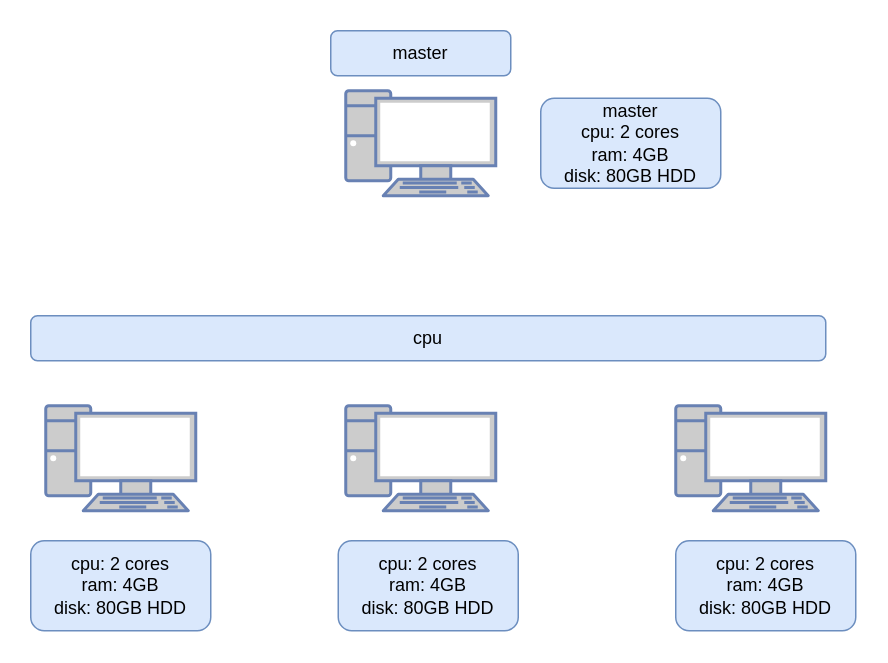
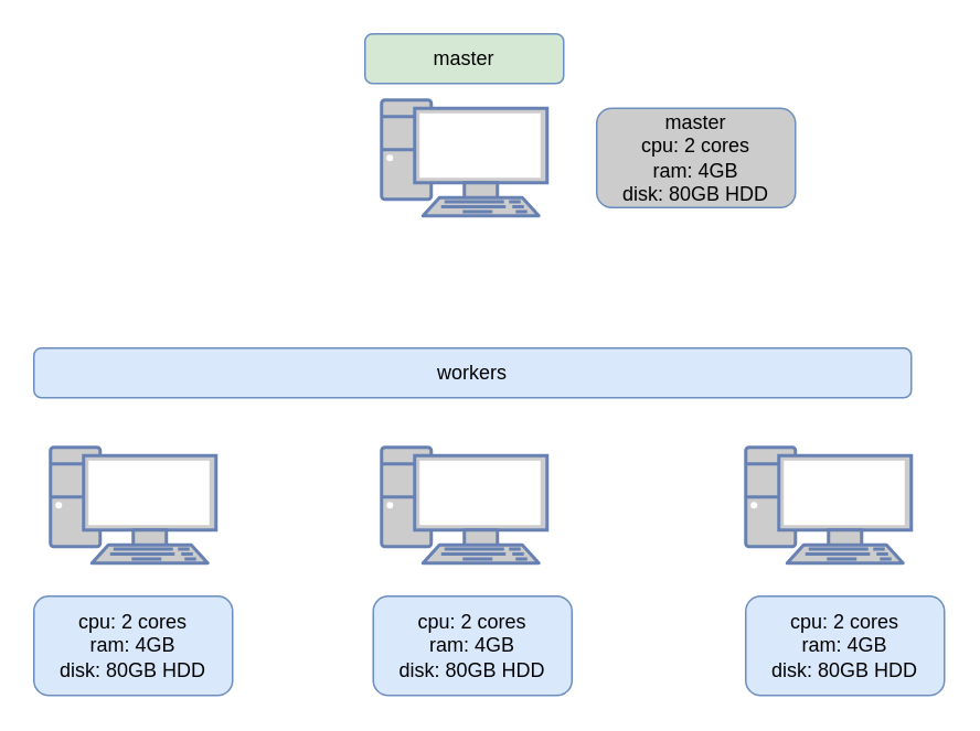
  <mxCell id="0" />
  <mxCell id="1" parent="0" />
  <mxCell id="2" value="" style="group" vertex="1" connectable="0" parent="1"><mxGeometry x="20" y="20" width="550" height="400" as="geometry" /></mxCell>
  <mxCell id="3" value="" style="fontColor=#0066CC;verticalAlign=top;verticalLabelPosition=bottom;labelPosition=center;align=center;html=1;outlineConnect=0;fillColor=#CCCCCC;strokeColor=#6881B3;gradientColor=none;gradientDirection=north;strokeWidth=2;shape=mxgraph.networks.pc;" vertex="1" parent="2"><mxGeometry x="210" y="40" width="100" height="70" as="geometry" /></mxCell>
  <mxCell id="4" value="" style="fontColor=#0066CC;verticalAlign=top;verticalLabelPosition=bottom;labelPosition=center;align=center;html=1;outlineConnect=0;fillColor=#CCCCCC;strokeColor=#6881B3;gradientColor=none;gradientDirection=north;strokeWidth=2;shape=mxgraph.networks.pc;" vertex="1" parent="2"><mxGeometry x="10" y="250" width="100" height="70" as="geometry" /></mxCell>
  <mxCell id="5" value="" style="fontColor=#0066CC;verticalAlign=top;verticalLabelPosition=bottom;labelPosition=center;align=center;html=1;outlineConnect=0;fillColor=#CCCCCC;strokeColor=#6881B3;gradientColor=none;gradientDirection=north;strokeWidth=2;shape=mxgraph.networks.pc;" vertex="1" parent="2"><mxGeometry x="210" y="250" width="100" height="70" as="geometry" /></mxCell>
  <mxCell id="6" value="" style="fontColor=#0066CC;verticalAlign=top;verticalLabelPosition=bottom;labelPosition=center;align=center;html=1;outlineConnect=0;fillColor=#CCCCCC;strokeColor=#6881B3;gradientColor=none;gradientDirection=north;strokeWidth=2;shape=mxgraph.networks.pc;" vertex="1" parent="2"><mxGeometry x="430" y="250" width="100" height="70" as="geometry" /></mxCell>
- <mxCell id="7" value="master" style="rounded=1;whiteSpace=wrap;html=1;fillColor=#dae8fc;strokeColor=#6c8ebf;" vertex="1" parent="2"><mxGeometry x="200" width="120" height="30" as="geometry" /></mxCell>
- <mxCell id="8" value="cpu" style="rounded=1;whiteSpace=wrap;html=1;fillColor=#dae8fc;strokeColor=#6c8ebf;" vertex="1" parent="2"><mxGeometry y="190" width="530" height="30" as="geometry" /></mxCell>
+ <mxCell id="7" value="master" style="rounded=1;whiteSpace=wrap;html=1;fillColor=#d5e8d4;strokeColor=#6c8ebf;" vertex="1" parent="2"><mxGeometry x="200" width="120" height="30" as="geometry" /></mxCell>
+ <mxCell id="8" value="workers" style="rounded=1;whiteSpace=wrap;html=1;fillColor=#dae8fc;strokeColor=#6c8ebf;" vertex="1" parent="2"><mxGeometry y="190" width="530" height="30" as="geometry" /></mxCell>
  <mxCell id="9" style="edgeStyle=orthogonalEdgeStyle;rounded=0;orthogonalLoop=1;jettySize=auto;html=1;exitX=0.5;exitY=1;exitDx=0;exitDy=0;" edge="1" parent="2" source="7" target="7"><mxGeometry relative="1" as="geometry" /></mxCell>
  <mxCell id="10" value="cpu: 2 cores&lt;br&gt;ram: 4GB&lt;br&gt;disk: 80GB HDD" style="rounded=1;whiteSpace=wrap;html=1;fillColor=#dae8fc;strokeColor=#6c8ebf;" vertex="1" parent="2"><mxGeometry y="340" width="120" height="60" as="geometry" /></mxCell>
  <mxCell id="11" value="cpu: 2 cores&lt;br&gt;ram: 4GB&lt;br&gt;disk: 80GB HDD" style="rounded=1;whiteSpace=wrap;html=1;fillColor=#dae8fc;strokeColor=#6c8ebf;" vertex="1" parent="2"><mxGeometry x="205" y="340" width="120" height="60" as="geometry" /></mxCell>
  <mxCell id="12" value="cpu: 2 cores&lt;br&gt;ram: 4GB&lt;br&gt;disk: 80GB HDD" style="rounded=1;whiteSpace=wrap;html=1;fillColor=#dae8fc;strokeColor=#6c8ebf;" vertex="1" parent="2"><mxGeometry x="430" y="340" width="120" height="60" as="geometry" /></mxCell>
- <mxCell id="13" value="master&lt;br&gt;cpu: 2 cores&lt;br&gt;ram: 4GB&lt;br&gt;disk: 80GB HDD" style="rounded=1;whiteSpace=wrap;html=1;fillColor=#dae8fc;strokeColor=#6c8ebf;" vertex="1" parent="2"><mxGeometry x="340" y="45" width="120" height="60" as="geometry" /></mxCell>
+ <mxCell id="13" value="master&lt;br&gt;cpu: 2 cores&lt;br&gt;ram: 4GB&lt;br&gt;disk: 80GB HDD" style="rounded=1;whiteSpace=wrap;html=1;fillColor=#cccccc;strokeColor=#6c8ebf;" vertex="1" parent="2"><mxGeometry x="340" y="45" width="120" height="60" as="geometry" /></mxCell>
